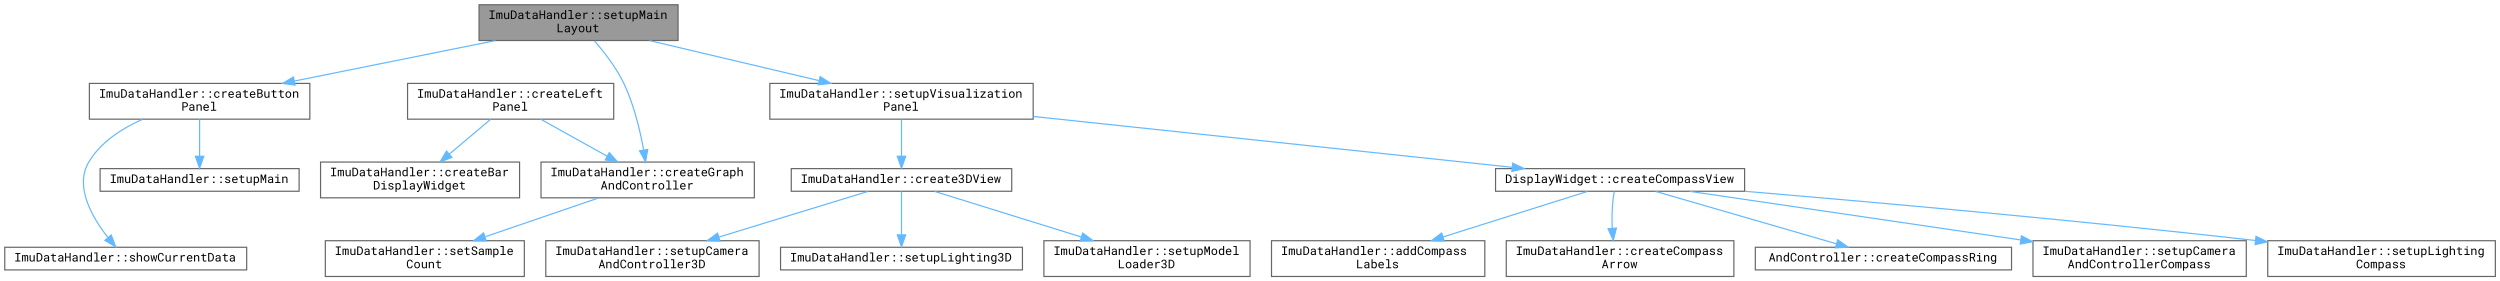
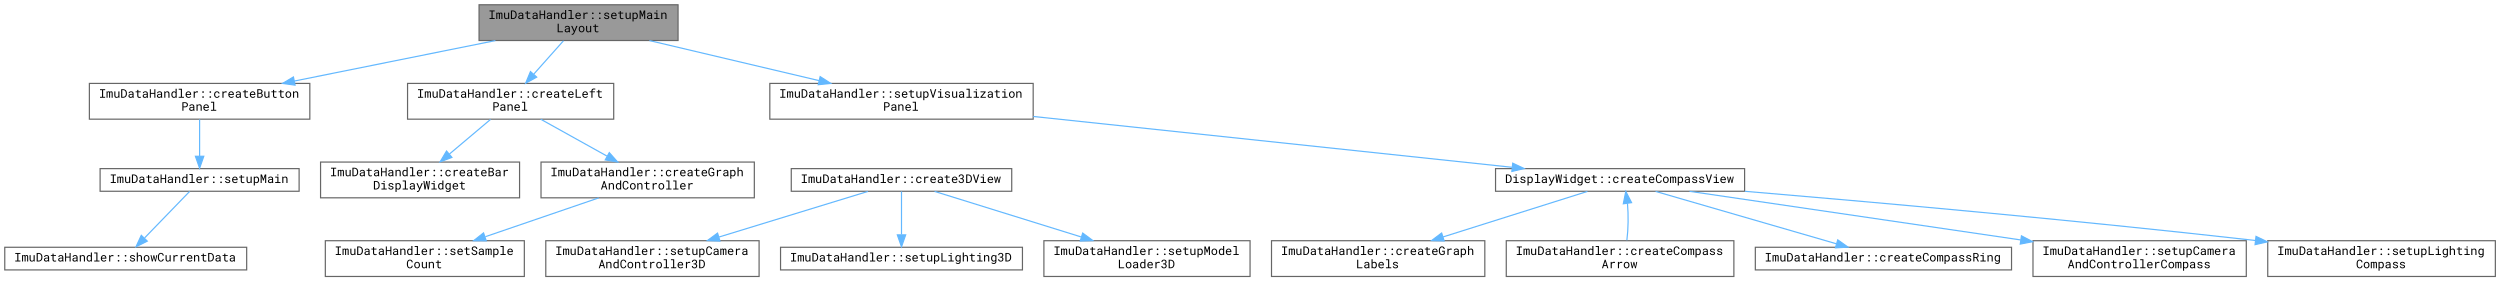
  digraph {
    fontname="Roboto Mono"
    rankdir=TB
    node [color=grey40 fillcolor=white fontname="Roboto Mono" fontsize=10 shape=box style=filled]
    edge [color=steelblue1 fontname="Roboto Mono" fontsize=10 labelfontname=Helvetica labelfontsize=10 style=solid]
    n1 [color=gray40 fillcolor=grey60 fontcolor=black height=0.2 label="ImuDataHandler::setupMain\lLayout" width=0.4]
    n2 [height=0.2 label="ImuDataHandler::createButton\lPanel" width=0.4]
    n3 [height=0.2 label="ImuDataHandler::createLeft\lPanel" width=0.4]
    n4 [height=0.2 label="ImuDataHandler::setupVisualization\lPanel" width=0.4]
    n5 [height=0.2 label="ImuDataHandler::showCurrentData" width=0.4]
    n6 [height=0.2 label="ImuDataHandler::setupMain" width=0.4]
    n7 [height=0.2 label="ImuDataHandler::createBar\lDisplayWidget" width=0.4]
    n8 [height=0.2 label="ImuDataHandler::createGraph\lAndController" width=0.4]
    n9 [height=0.2 label="ImuDataHandler::create3DView" width=0.4]
    n10 [height=0.2 label="DisplayWidget::createCompassView" width=0.4]
    n11 [height=0.2 label="ImuDataHandler::setSample\lCount" width=0.4]
    n12 [height=0.2 label="ImuDataHandler::setupCamera\lAndController3D" width=0.4]
    n13 [height=0.2 label="ImuDataHandler::setupLighting3D" width=0.4]
    n14 [height=0.2 label="ImuDataHandler::setupModel\lLoader3D" width=0.4]
-   n15 [height=0.2 label="ImuDataHandler::addCompass\lLabels" width=0.4]
+   n15 [height=0.2 label="ImuDataHandler::createGraph\lLabels" width=0.4]
    n16 [height=0.2 label="ImuDataHandler::createCompass\lArrow" width=0.4]
-   n17 [height=0.2 label="AndController::createCompassRing" width=0.4]
+   n17 [height=0.2 label="ImuDataHandler::createCompassRing" width=0.4]
    n18 [height=0.2 label="ImuDataHandler::setupCamera\lAndControllerCompass" width=0.4]
    n19 [height=0.2 label="ImuDataHandler::setupLighting\lCompass" width=0.4]
    n1 -> n2
-   n1 -> n8
+   n1 -> n3
    n1 -> n4
-   n2 -> n5
+   n6 -> n5
    n2 -> n6
    n3 -> n7
    n3 -> n8
-   n4 -> n9
    n4 -> n10
    n8 -> n11
    n9 -> n12
    n9 -> n13
    n9 -> n14
    n10 -> n15
-   n10 -> n16
+   n16 -> n10
    n10 -> n17
    n10 -> n18
    n10 -> n19
  }
